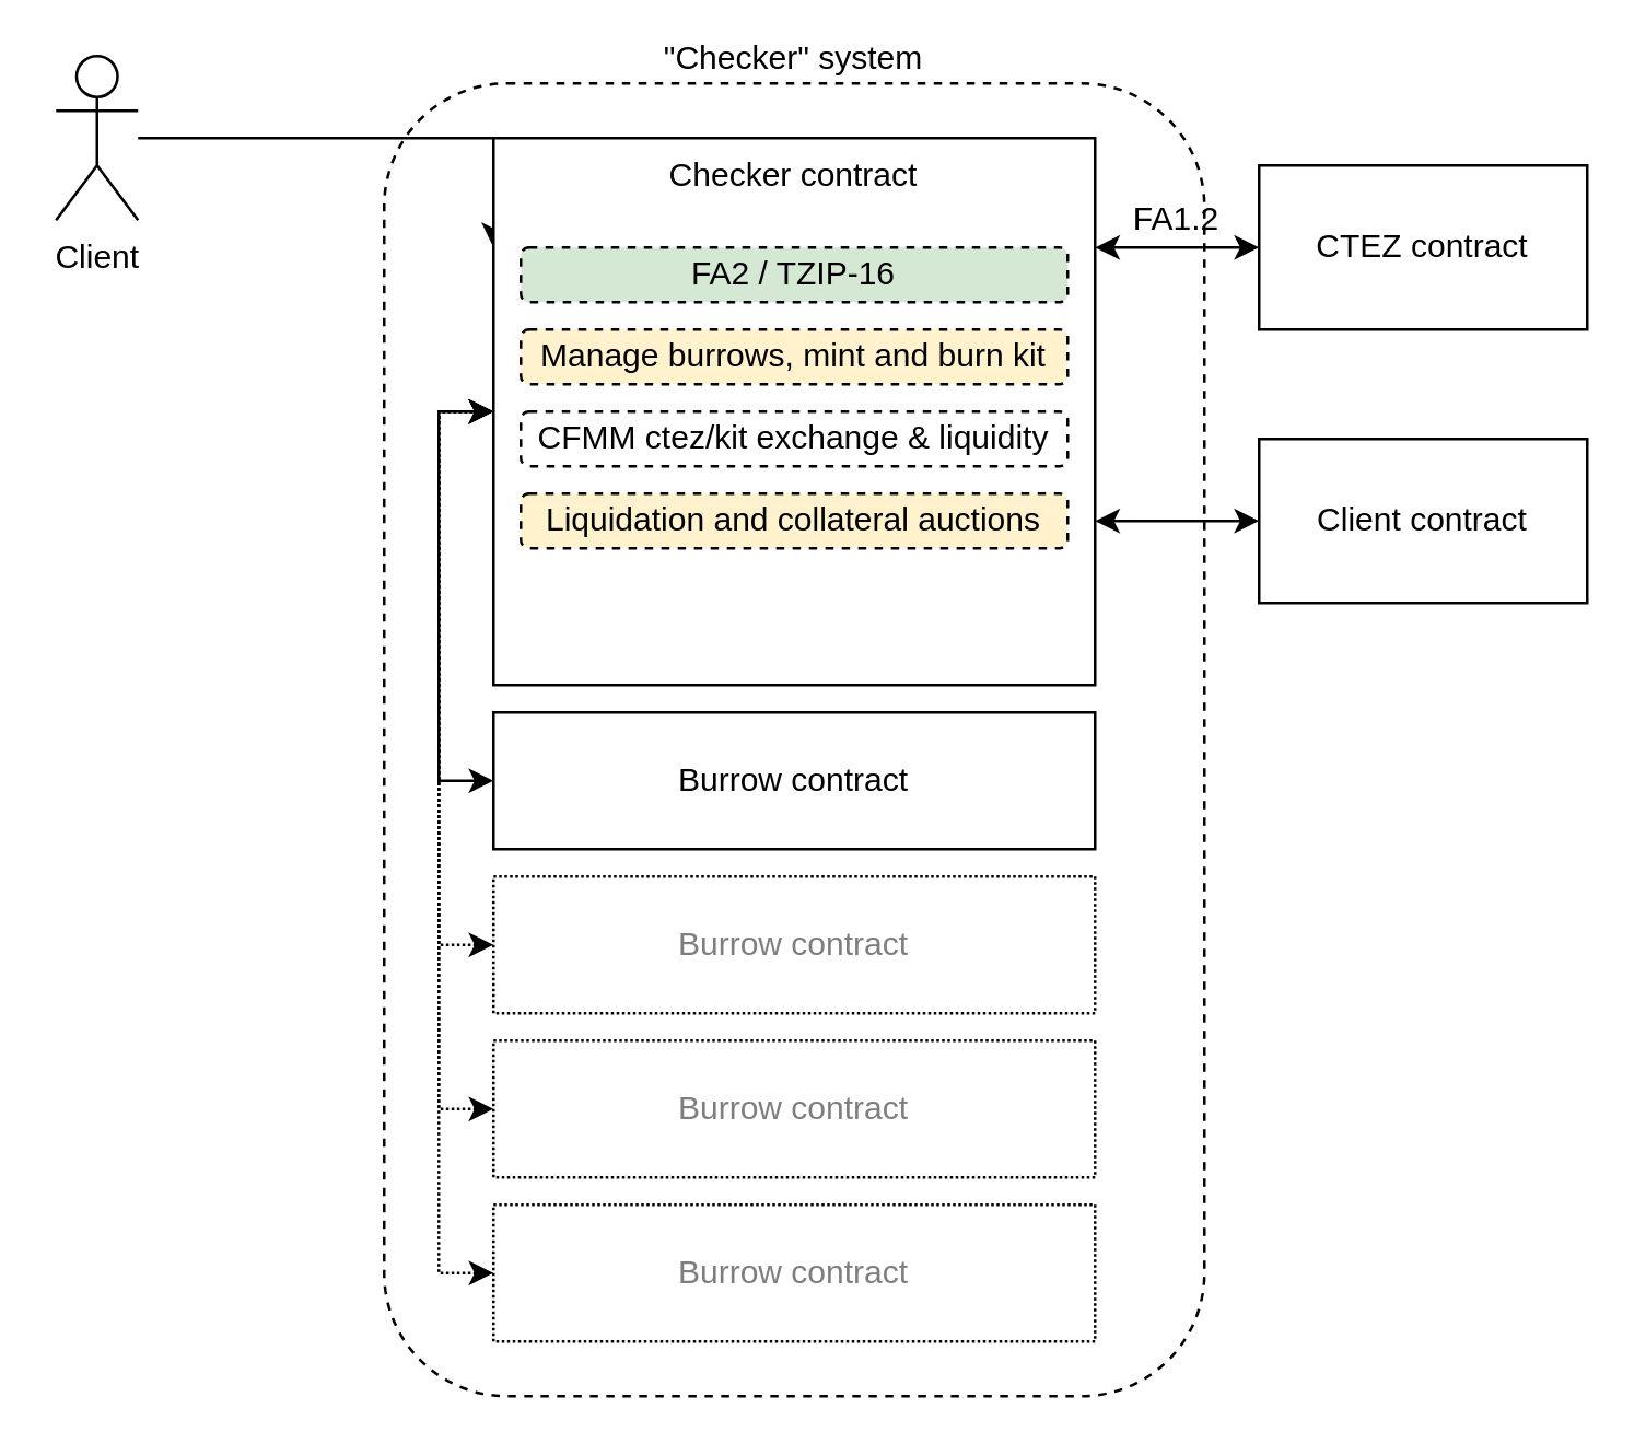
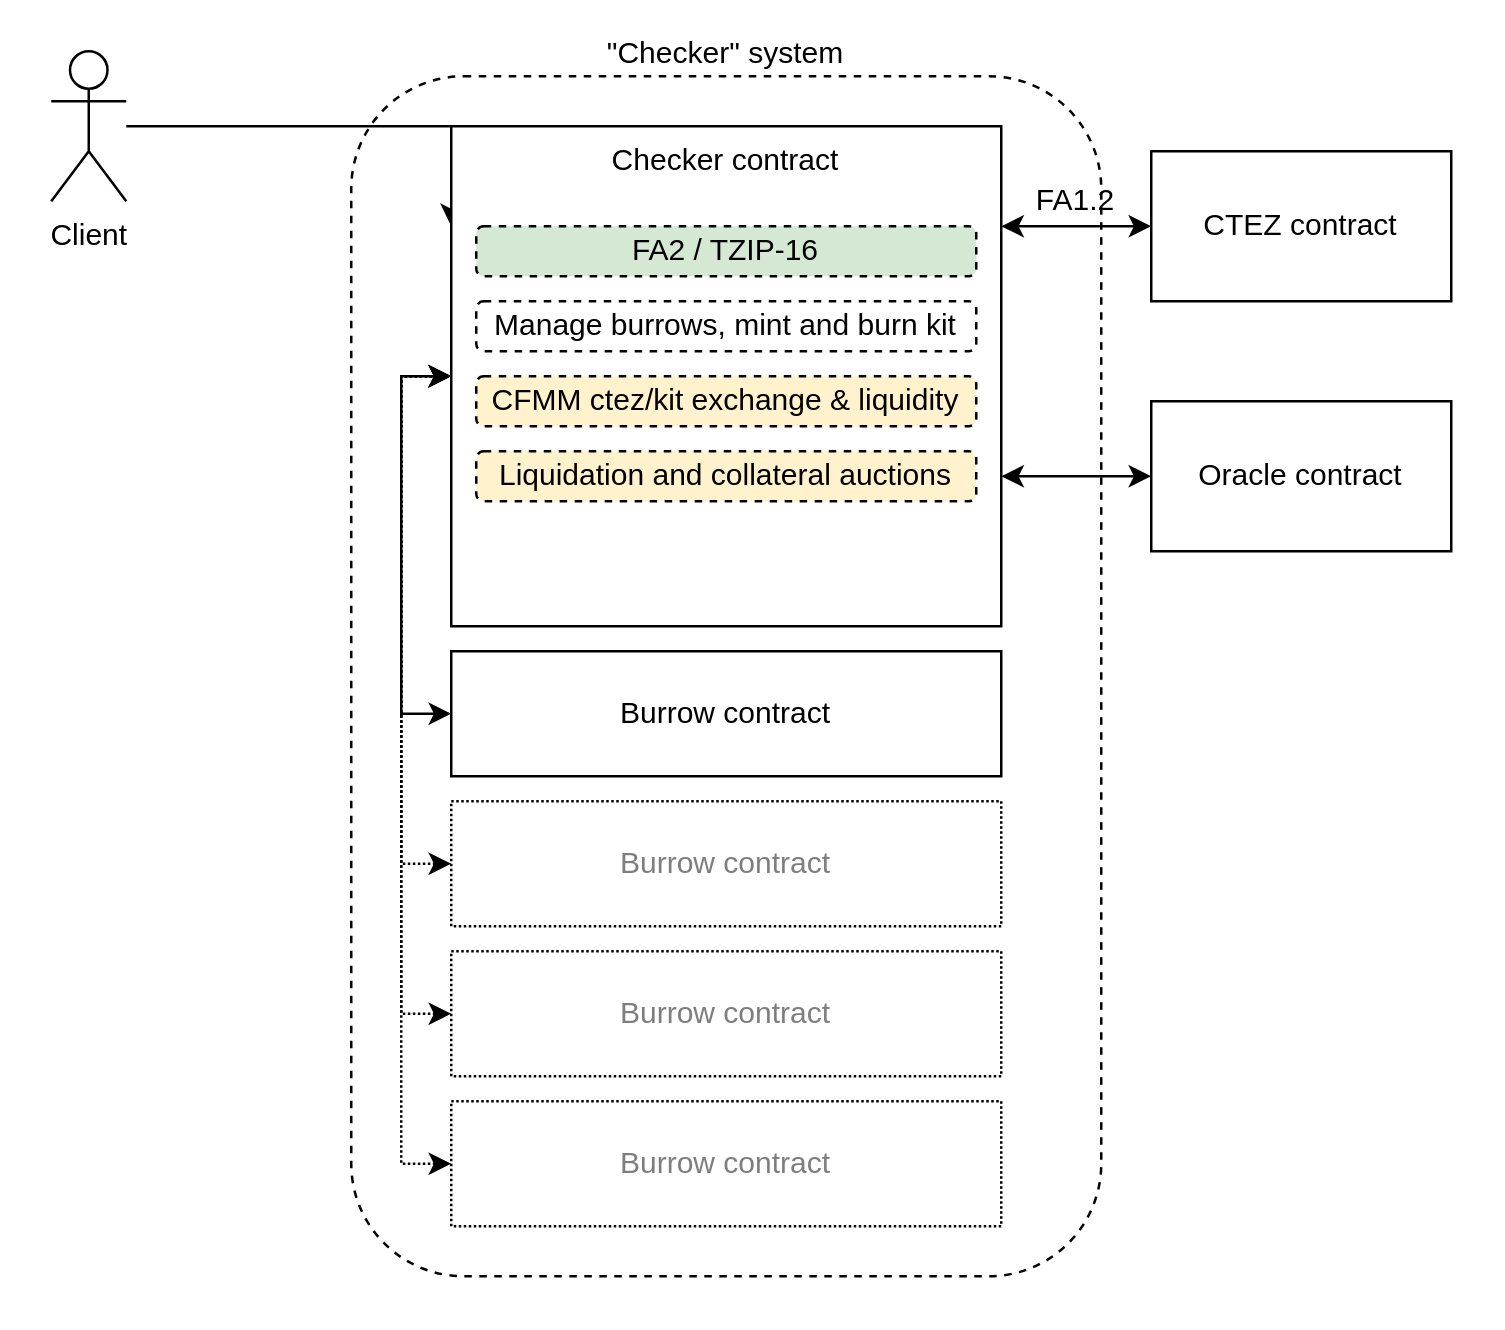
  <mxCell id="0" />
  <mxCell id="1" parent="0" />
  <mxCell id="2" value="&quot;Checker&quot; system" style="rounded=1;whiteSpace=wrap;html=1;dashed=1;labelPosition=center;verticalLabelPosition=top;align=center;verticalAlign=bottom;" vertex="1" parent="1"><mxGeometry x="140" y="30" width="300" height="480" as="geometry" /></mxCell>
  <mxCell id="3" style="edgeStyle=orthogonalEdgeStyle;rounded=0;orthogonalLoop=1;jettySize=auto;html=1;exitX=0;exitY=0.5;exitDx=0;exitDy=0;startArrow=classic;startFill=1;" edge="1" parent="1"><mxGeometry relative="1" as="geometry"><mxPoint x="400" y="90" as="targetPoint" /><mxPoint x="460" y="90" as="sourcePoint" /></mxGeometry></mxCell>
  <mxCell id="4" style="edgeStyle=orthogonalEdgeStyle;rounded=0;orthogonalLoop=1;jettySize=auto;html=1;exitX=0;exitY=0.5;exitDx=0;exitDy=0;startArrow=classic;startFill=1;" edge="1" parent="1"><mxGeometry relative="1" as="geometry"><mxPoint x="400" y="190" as="targetPoint" /><mxPoint x="460" y="190" as="sourcePoint" /></mxGeometry></mxCell>
  <mxCell id="5" style="edgeStyle=orthogonalEdgeStyle;rounded=0;orthogonalLoop=1;jettySize=auto;html=1;exitX=0;exitY=0.5;exitDx=0;exitDy=0;startArrow=classic;startFill=1;entryX=0;entryY=0.5;entryDx=0;entryDy=0;" edge="1" parent="1" source="22" target="17"><mxGeometry relative="1" as="geometry"><mxPoint x="180" y="285" as="sourcePoint" /><mxPoint x="130" y="150" as="targetPoint" /></mxGeometry></mxCell>
  <mxCell id="6" style="edgeStyle=orthogonalEdgeStyle;rounded=0;orthogonalLoop=1;jettySize=auto;html=1;exitX=0;exitY=0.5;exitDx=0;exitDy=0;dashed=1;startArrow=classic;startFill=1;entryX=0;entryY=0.5;entryDx=0;entryDy=0;dashPattern=1 1;" edge="1" parent="1" source="7" target="17"><mxGeometry relative="1" as="geometry"><mxPoint x="140" y="150" as="targetPoint" /></mxGeometry></mxCell>
  <mxCell id="7" value="Burrow contract" style="rounded=0;whiteSpace=wrap;html=1;dashed=1;dashPattern=1 1;textOpacity=50;" vertex="1" parent="1"><mxGeometry x="180" y="440" width="220" height="50" as="geometry" /></mxCell>
  <mxCell id="8" style="edgeStyle=orthogonalEdgeStyle;rounded=0;orthogonalLoop=1;jettySize=auto;html=1;exitX=0;exitY=0.5;exitDx=0;exitDy=0;dashed=1;startArrow=classic;startFill=1;entryX=0;entryY=0.5;entryDx=0;entryDy=0;dashPattern=1 1;" edge="1" parent="1" source="9" target="17"><mxGeometry relative="1" as="geometry"><mxPoint x="130" y="160" as="targetPoint" /></mxGeometry></mxCell>
  <mxCell id="9" value="Burrow contract" style="rounded=0;whiteSpace=wrap;html=1;dashed=1;dashPattern=1 1;textOpacity=50;" vertex="1" parent="1"><mxGeometry x="180" y="380" width="220" height="50" as="geometry" /></mxCell>
  <mxCell id="10" style="edgeStyle=orthogonalEdgeStyle;rounded=0;orthogonalLoop=1;jettySize=auto;html=1;exitX=0;exitY=0.5;exitDx=0;exitDy=0;startArrow=classic;startFill=1;dashed=1;entryX=0;entryY=0.5;entryDx=0;entryDy=0;dashPattern=1 1;" edge="1" parent="1" source="11" target="17"><mxGeometry relative="1" as="geometry"><mxPoint x="130" y="160" as="targetPoint" /></mxGeometry></mxCell>
  <mxCell id="11" value="Burrow contract" style="rounded=0;whiteSpace=wrap;html=1;dashed=1;dashPattern=1 1;textOpacity=50;" vertex="1" parent="1"><mxGeometry x="180" y="320" width="220" height="50" as="geometry" /></mxCell>
  <mxCell id="12" value="&lt;div&gt;FA1.2&lt;/div&gt;" style="text;html=1;strokeColor=none;fillColor=none;align=center;verticalAlign=middle;whiteSpace=wrap;rounded=0;dashed=1;" vertex="1" parent="1"><mxGeometry x="410" y="70" width="40" height="20" as="geometry" /></mxCell>
  <mxCell id="13" style="edgeStyle=orthogonalEdgeStyle;rounded=0;orthogonalLoop=1;jettySize=auto;html=1;startArrow=none;startFill=0;" edge="1" parent="1" source="14"><mxGeometry relative="1" as="geometry"><mxPoint x="180" y="90" as="targetPoint" /></mxGeometry></mxCell>
  <mxCell id="14" value="&lt;div&gt;Client&lt;/div&gt;" style="shape=umlActor;verticalLabelPosition=bottom;verticalAlign=top;html=1;outlineConnect=0;" vertex="1" parent="1"><mxGeometry x="20" y="20" width="30" height="60" as="geometry" /></mxCell>
  <mxCell id="15" value="CTEZ contract" style="rounded=0;whiteSpace=wrap;html=1;" vertex="1" parent="1"><mxGeometry x="460" y="60" width="120" height="60" as="geometry" /></mxCell>
- <mxCell id="16" value="Client contract" style="rounded=0;whiteSpace=wrap;html=1;" vertex="1" parent="1"><mxGeometry x="460" y="160" width="120" height="60" as="geometry" /></mxCell>
+ <mxCell id="16" value="Oracle contract" style="rounded=0;whiteSpace=wrap;html=1;" vertex="1" parent="1"><mxGeometry x="460" y="160" width="120" height="60" as="geometry" /></mxCell>
  <mxCell id="17" value="Checker contract" style="rounded=0;whiteSpace=wrap;html=1;labelPosition=center;verticalLabelPosition=middle;align=center;verticalAlign=top;" vertex="1" parent="1"><mxGeometry x="180" y="50" width="220" height="200" as="geometry" /></mxCell>
  <mxCell id="18" value="FA2 / TZIP-16" style="rounded=1;whiteSpace=wrap;html=1;dashed=1;fillColor=#d5e8d4;" vertex="1" parent="1"><mxGeometry x="190" y="90" width="200" height="20" as="geometry" /></mxCell>
- <mxCell id="19" value="Manage burrows, mint and burn kit" style="rounded=1;whiteSpace=wrap;html=1;dashed=1;fillColor=#fff2cc;" vertex="1" parent="1"><mxGeometry x="190" y="120" width="200" height="20" as="geometry" /></mxCell>
- <mxCell id="20" value="CFMM ctez/kit exchange &amp;amp; liquidity" style="rounded=1;whiteSpace=wrap;html=1;dashed=1;" vertex="1" parent="1"><mxGeometry x="190" y="150" width="200" height="20" as="geometry" /></mxCell>
+ <mxCell id="19" value="Manage burrows, mint and burn kit" style="rounded=1;whiteSpace=wrap;html=1;dashed=1;" vertex="1" parent="1"><mxGeometry x="190" y="120" width="200" height="20" as="geometry" /></mxCell>
+ <mxCell id="20" value="CFMM ctez/kit exchange &amp;amp; liquidity" style="rounded=1;whiteSpace=wrap;html=1;dashed=1;fillColor=#fff2cc;" vertex="1" parent="1"><mxGeometry x="190" y="150" width="200" height="20" as="geometry" /></mxCell>
  <mxCell id="21" value="Liquidation and collateral auctions" style="rounded=1;whiteSpace=wrap;html=1;dashed=1;fillColor=#fff2cc;" vertex="1" parent="1"><mxGeometry x="190" y="180" width="200" height="20" as="geometry" /></mxCell>
  <mxCell id="22" value="&lt;div&gt;Burrow contract&lt;/div&gt;" style="rounded=0;whiteSpace=wrap;html=1;" vertex="1" parent="1"><mxGeometry x="180" y="260" width="220" height="50" as="geometry" /></mxCell>
